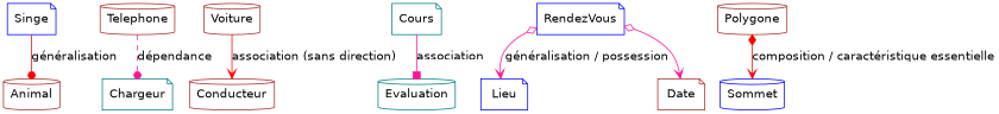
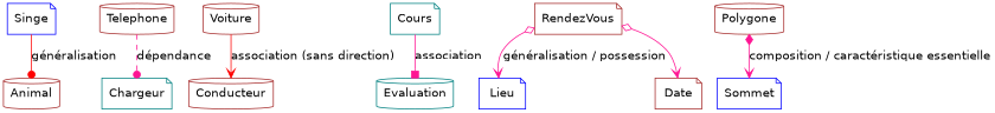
  digraph {
    rankdir=TB
    node [color=brown fontname=Helvetica shape=cylinder]
    edge [arrowhead=vee color=deeppink fontname=Helvetica style=solid]
    Singe [color=blue shape=note]
    Animal
    Chargeur [color=teal shape=note]
    Telephone
    Voiture
    Conducteur
    Cours [color=teal shape=note]
    Evaluation [color=teal]
-   RendezVous [color=blue shape=note]
+   RendezVous [shape=note]
    Lieu [color=blue shape=note]
    Date [shape=note]
-   Sommet [color=blue]
+   Sommet [color=blue shape=note]
    Polygone
    Singe -> Animal [arrowhead=dot color=red label="généralisation" style=""]
    Telephone -> Chargeur [arrowhead=dot label="dépendance" style=dashed]
    Voiture -> Conducteur [color=red label="association (sans direction)"]
    Cours -> Evaluation [arrowhead=box label=association]
    RendezVous -> Lieu [arrowtail=odiamond dir=both label="généralisation / possession"]
    RendezVous -> Date [arrowtail=odiamond dir=both]
-   Polygone -> Sommet [arrowtail=diamond color=red dir=both label="composition / caractéristique essentielle"]
+   Polygone -> Sommet [arrowtail=diamond dir=both label="composition / caractéristique essentielle"]
  }
